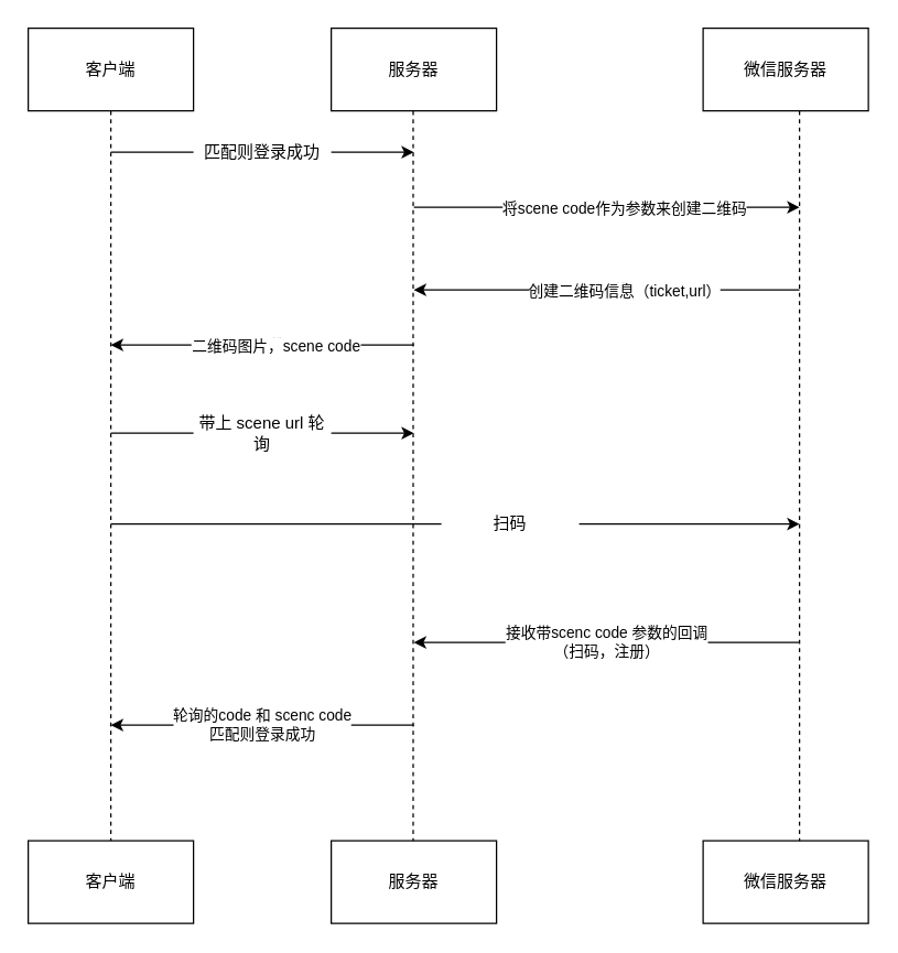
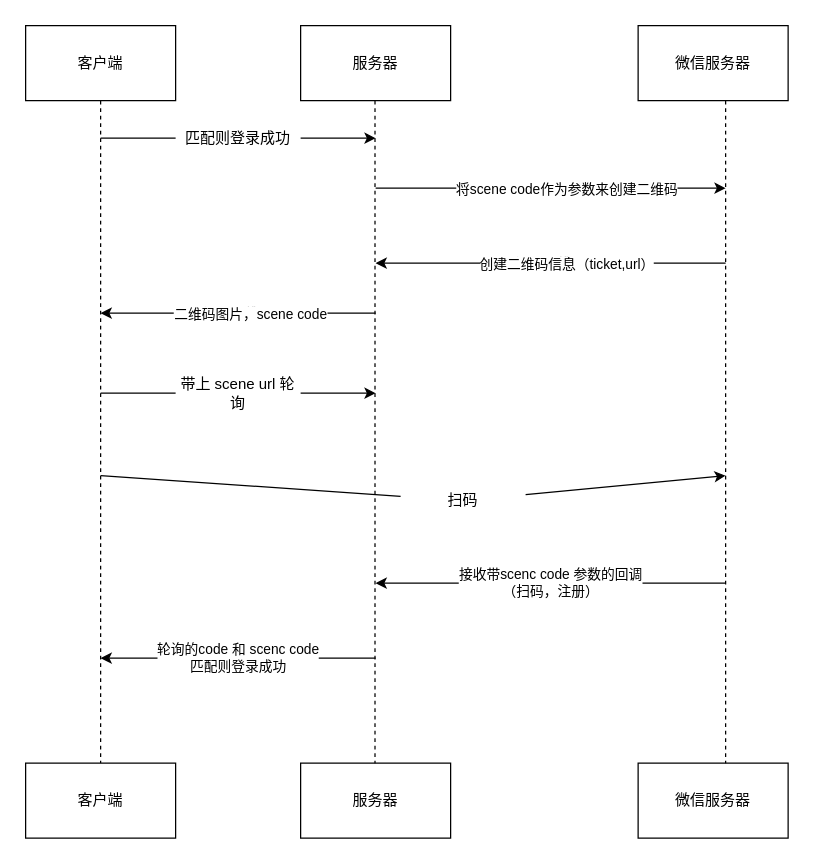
  <mxCell id="0" />
  <mxCell id="1" parent="0" />
  <mxCell id="2" value="服务器" style="rounded=0;whiteSpace=wrap;html=1;" vertex="1" parent="1"><mxGeometry x="240" y="20" width="120" height="60" as="geometry" /></mxCell>
  <mxCell id="3" style="edgeStyle=orthogonalEdgeStyle;rounded=0;orthogonalLoop=1;jettySize=auto;html=1;entryX=0.5;entryY=0;entryDx=0;entryDy=0;dashed=1;endArrow=none;endFill=0;exitX=0.5;exitY=1;exitDx=0;exitDy=0;" edge="1" parent="1" source="4" target="7"><mxGeometry relative="1" as="geometry" /></mxCell>
  <mxCell id="4" value="客户端" style="rounded=0;whiteSpace=wrap;html=1;" vertex="1" parent="1"><mxGeometry x="20" y="20" width="120" height="60" as="geometry" /></mxCell>
  <mxCell id="5" value="微信服务器" style="rounded=0;whiteSpace=wrap;html=1;" vertex="1" parent="1"><mxGeometry x="510" y="20" width="120" height="60" as="geometry" /></mxCell>
  <mxCell id="6" value="服务器" style="rounded=0;whiteSpace=wrap;html=1;" vertex="1" parent="1"><mxGeometry x="240" y="610" width="120" height="60" as="geometry" /></mxCell>
  <mxCell id="7" value="客户端" style="rounded=0;whiteSpace=wrap;html=1;" vertex="1" parent="1"><mxGeometry x="20" y="610" width="120" height="60" as="geometry" /></mxCell>
  <mxCell id="8" value="微信服务器" style="rounded=0;whiteSpace=wrap;html=1;" vertex="1" parent="1"><mxGeometry x="510" y="610" width="120" height="60" as="geometry" /></mxCell>
  <mxCell id="9" style="edgeStyle=orthogonalEdgeStyle;rounded=0;orthogonalLoop=1;jettySize=auto;html=1;entryX=0.5;entryY=0;entryDx=0;entryDy=0;dashed=1;endArrow=none;endFill=0;" edge="1" parent="1"><mxGeometry relative="1" as="geometry"><mxPoint x="299.5" y="80" as="sourcePoint" /><mxPoint x="299.5" y="610" as="targetPoint" /></mxGeometry></mxCell>
  <mxCell id="10" style="edgeStyle=orthogonalEdgeStyle;rounded=0;orthogonalLoop=1;jettySize=auto;html=1;entryX=0.5;entryY=0;entryDx=0;entryDy=0;dashed=1;endArrow=none;endFill=0;" edge="1" parent="1"><mxGeometry relative="1" as="geometry"><mxPoint x="580" y="80" as="sourcePoint" /><mxPoint x="580" y="610" as="targetPoint" /></mxGeometry></mxCell>
  <mxCell id="11" value="" style="endArrow=classic;html=1;startArrow=none;" edge="1" parent="1" source="12"><mxGeometry width="50" height="50" relative="1" as="geometry"><mxPoint x="80" y="110" as="sourcePoint" /><mxPoint x="300" y="110" as="targetPoint" /></mxGeometry></mxCell>
  <mxCell id="12" value="匹配则登录成功" style="text;html=1;strokeColor=none;fillColor=none;align=center;verticalAlign=middle;whiteSpace=wrap;rounded=0;" vertex="1" parent="1"><mxGeometry x="140" y="100" width="100" height="20" as="geometry" /></mxCell>
  <mxCell id="13" value="" style="endArrow=none;html=1;" edge="1" parent="1" target="12"><mxGeometry width="50" height="50" relative="1" as="geometry"><mxPoint x="80" y="110" as="sourcePoint" /><mxPoint x="300" y="110" as="targetPoint" /></mxGeometry></mxCell>
  <mxCell id="14" value="" style="endArrow=classic;html=1;startArrow=none;" edge="1" parent="1"><mxGeometry width="50" height="50" relative="1" as="geometry"><mxPoint x="300" y="150" as="sourcePoint" /><mxPoint x="580" y="150" as="targetPoint" /></mxGeometry></mxCell>
  <mxCell id="15" value="将scene code作为参数来创建二维码" style="edgeLabel;html=1;align=center;verticalAlign=middle;resizable=0;points=[];" vertex="1" connectable="0" parent="14"><mxGeometry x="0.084" relative="1" as="geometry"><mxPoint as="offset" /></mxGeometry></mxCell>
  <mxCell id="16" value="返回二维码" style="endArrow=none;html=1;startArrow=classic;endFill=0;startFill=1;" edge="1" parent="1"><mxGeometry width="50" height="50" relative="1" as="geometry"><mxPoint x="300" y="210" as="sourcePoint" /><mxPoint x="580" y="210" as="targetPoint" /></mxGeometry></mxCell>
  <mxCell id="17" value="创建二维码信息（ticket,url）" style="edgeLabel;html=1;align=center;verticalAlign=middle;resizable=0;points=[];" vertex="1" connectable="0" parent="16"><mxGeometry x="0.084" relative="1" as="geometry"><mxPoint as="offset" /></mxGeometry></mxCell>
  <mxCell id="18" value="返回二维码" style="endArrow=none;html=1;startArrow=classic;endFill=0;startFill=1;" edge="1" parent="1"><mxGeometry width="50" height="50" relative="1" as="geometry"><mxPoint x="80" y="250" as="sourcePoint" /><mxPoint x="300" y="250" as="targetPoint" /></mxGeometry></mxCell>
  <mxCell id="19" value="二维码图片，scene code" style="edgeLabel;html=1;align=center;verticalAlign=middle;resizable=0;points=[];" vertex="1" connectable="0" parent="18"><mxGeometry x="0.084" relative="1" as="geometry"><mxPoint as="offset" /></mxGeometry></mxCell>
  <mxCell id="20" value="" style="endArrow=classic;html=1;startArrow=none;" edge="1" parent="1" source="21"><mxGeometry width="50" height="50" relative="1" as="geometry"><mxPoint x="80" y="380" as="sourcePoint" /><mxPoint x="580" y="380" as="targetPoint" /></mxGeometry></mxCell>
- <mxCell id="21" value="扫码" style="text;html=1;strokeColor=none;fillColor=none;align=center;verticalAlign=middle;whiteSpace=wrap;rounded=0;" vertex="1" parent="1"><mxGeometry x="320" y="370" width="100" height="20" as="geometry" /></mxCell>
+ <mxCell id="21" value="扫码" style="text;html=1;strokeColor=none;fillColor=none;align=center;verticalAlign=middle;whiteSpace=wrap;rounded=0;" vertex="1" parent="1"><mxGeometry x="320" y="390" width="100" height="20" as="geometry" /></mxCell>
  <mxCell id="22" value="" style="endArrow=none;html=1;" edge="1" parent="1" target="21"><mxGeometry width="50" height="50" relative="1" as="geometry"><mxPoint x="80" y="380" as="sourcePoint" /><mxPoint x="300" y="380" as="targetPoint" /></mxGeometry></mxCell>
  <mxCell id="23" value="" style="endArrow=classic;html=1;startArrow=none;" edge="1" parent="1" source="24"><mxGeometry width="50" height="50" relative="1" as="geometry"><mxPoint x="80" y="314" as="sourcePoint" /><mxPoint x="300" y="314" as="targetPoint" /></mxGeometry></mxCell>
  <mxCell id="24" value="带上 scene url 轮询" style="text;html=1;strokeColor=none;fillColor=none;align=center;verticalAlign=middle;whiteSpace=wrap;rounded=0;" vertex="1" parent="1"><mxGeometry x="140" y="304" width="100" height="20" as="geometry" /></mxCell>
  <mxCell id="25" value="" style="endArrow=none;html=1;" edge="1" parent="1" target="24"><mxGeometry width="50" height="50" relative="1" as="geometry"><mxPoint x="80" y="314" as="sourcePoint" /><mxPoint x="300" y="314" as="targetPoint" /></mxGeometry></mxCell>
  <mxCell id="26" value="接收带scenc code 参数的回调&lt;br&gt;（扫码，注册）" style="endArrow=none;html=1;startArrow=classic;endFill=0;startFill=1;" edge="1" parent="1"><mxGeometry width="50" height="50" relative="1" as="geometry"><mxPoint x="300" y="466" as="sourcePoint" /><mxPoint x="580" y="466" as="targetPoint" /></mxGeometry></mxCell>
  <mxCell id="27" value="轮询的code 和 scenc code &lt;br&gt;匹配则登录成功" style="endArrow=none;html=1;startArrow=classic;endFill=0;startFill=1;" edge="1" parent="1"><mxGeometry width="50" height="50" relative="1" as="geometry"><mxPoint x="80" y="526" as="sourcePoint" /><mxPoint x="300" y="526" as="targetPoint" /></mxGeometry></mxCell>
